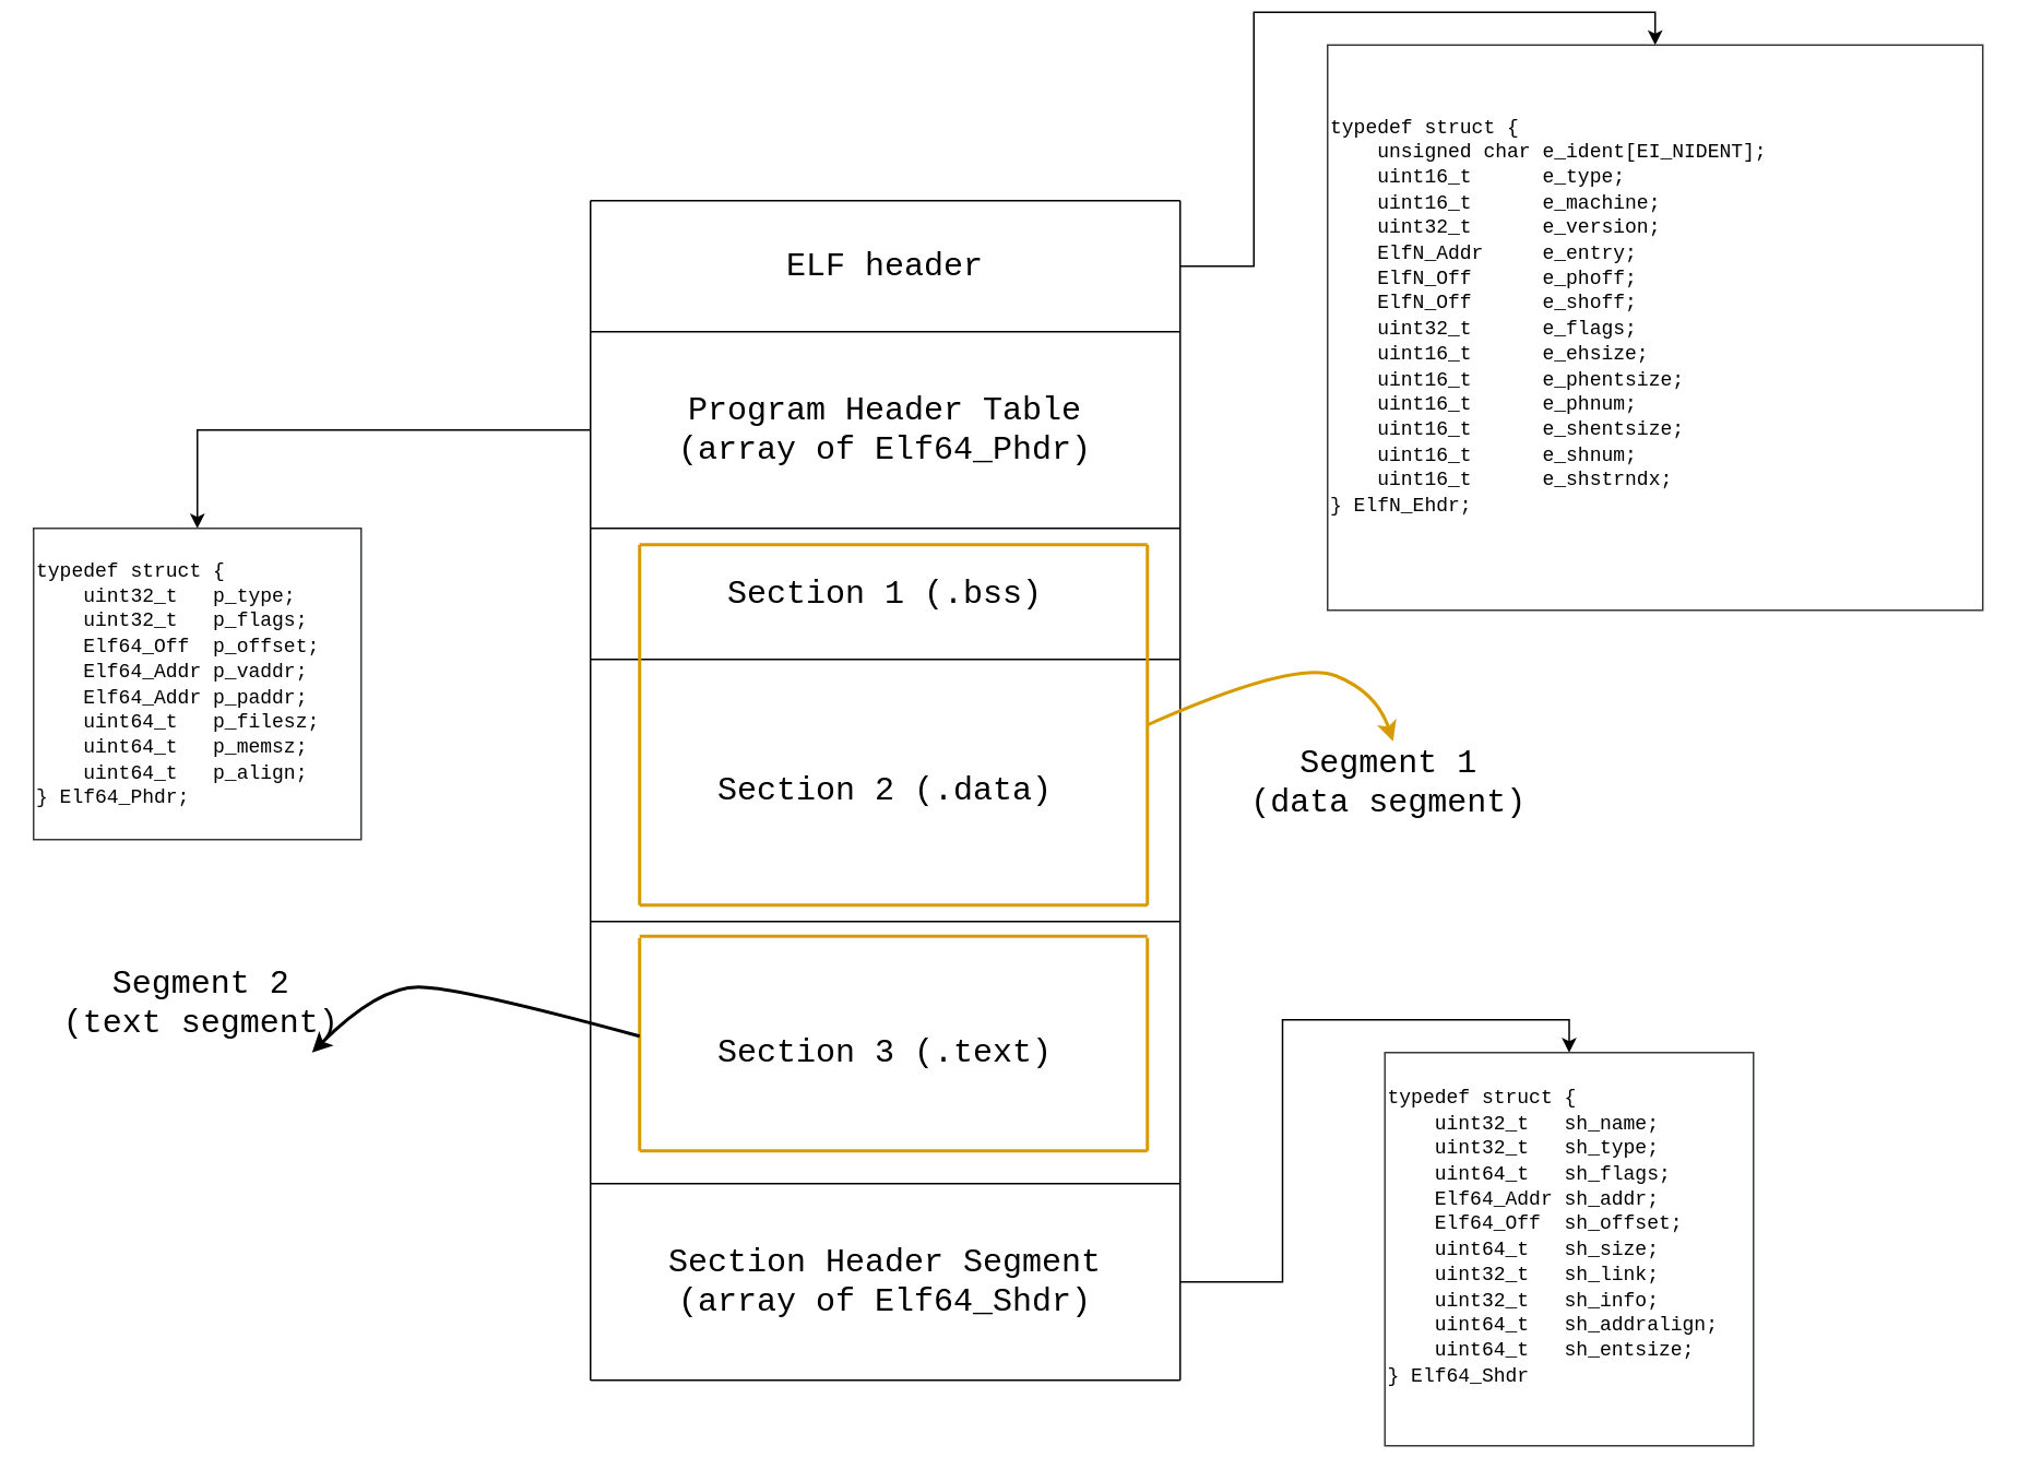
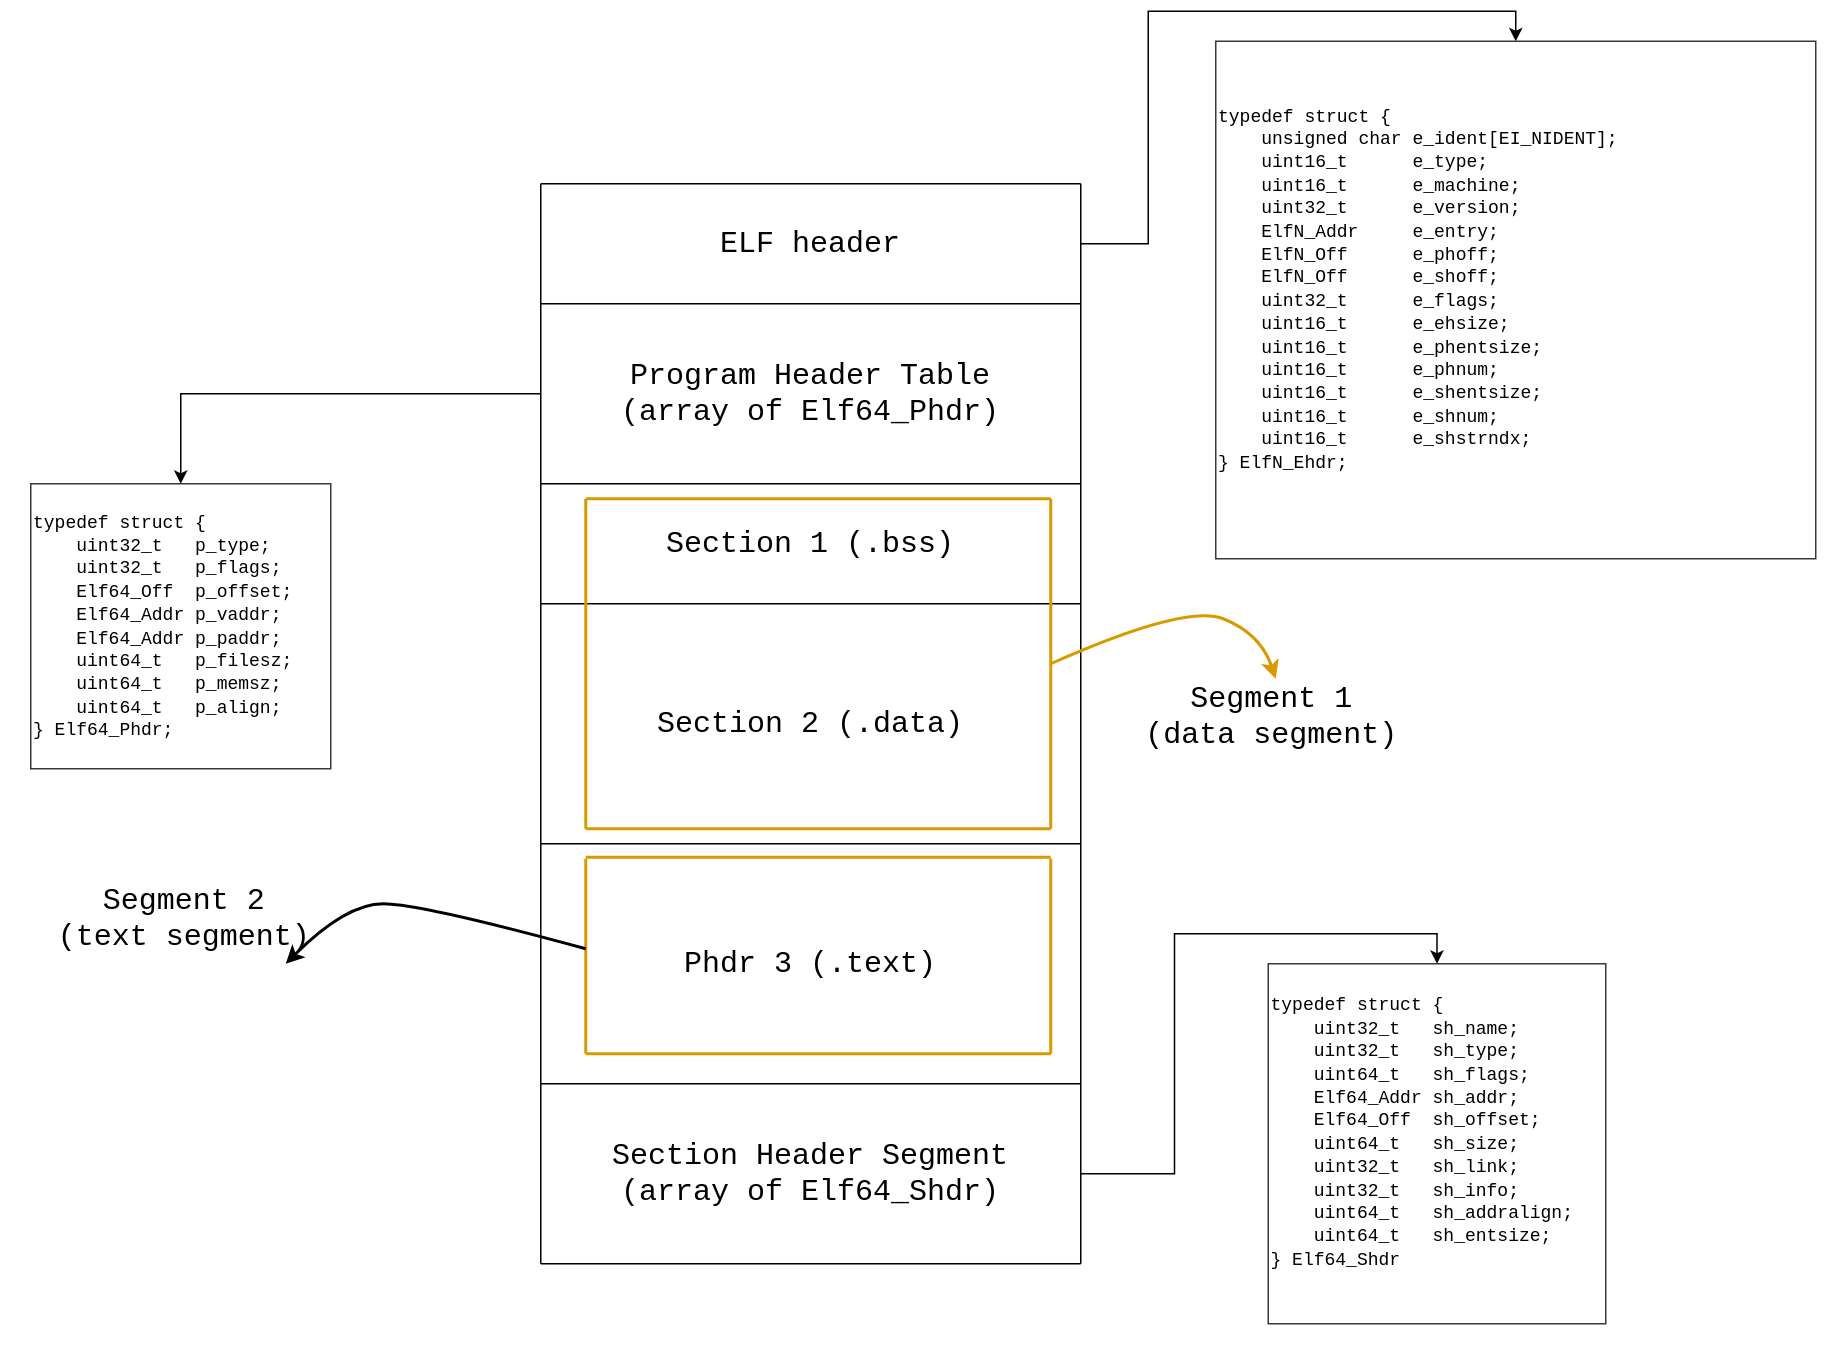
  <mxCell id="0" />
  <mxCell id="1" parent="0" />
  <mxCell id="2" value="" style="endArrow=none;html=1;rounded=0;" parent="1" edge="1"><mxGeometry width="50" height="50" relative="1" as="geometry"><mxPoint x="360" y="115" as="sourcePoint" /><mxPoint x="360" y="835" as="targetPoint" /></mxGeometry></mxCell>
  <mxCell id="3" value="" style="endArrow=none;html=1;rounded=0;" parent="1" edge="1"><mxGeometry width="50" height="50" relative="1" as="geometry"><mxPoint x="360" y="115" as="sourcePoint" /><mxPoint x="720" y="115" as="targetPoint" /></mxGeometry></mxCell>
  <mxCell id="4" value="" style="endArrow=none;html=1;rounded=0;" parent="1" edge="1"><mxGeometry width="50" height="50" relative="1" as="geometry"><mxPoint x="720" y="115" as="sourcePoint" /><mxPoint x="720" y="835" as="targetPoint" /></mxGeometry></mxCell>
  <mxCell id="5" value="" style="endArrow=none;html=1;rounded=0;" parent="1" edge="1"><mxGeometry width="50" height="50" relative="1" as="geometry"><mxPoint x="360" y="835" as="sourcePoint" /><mxPoint x="720" y="835" as="targetPoint" /></mxGeometry></mxCell>
  <mxCell id="6" value="" style="endArrow=none;html=1;rounded=0;" parent="1" edge="1"><mxGeometry width="50" height="50" relative="1" as="geometry"><mxPoint x="360" y="195" as="sourcePoint" /><mxPoint x="720" y="195" as="targetPoint" /></mxGeometry></mxCell>
  <mxCell id="7" style="edgeStyle=orthogonalEdgeStyle;rounded=0;orthogonalLoop=1;jettySize=auto;html=1;exitX=1;exitY=0.5;exitDx=0;exitDy=0;entryX=0.5;entryY=0;entryDx=0;entryDy=0;" parent="1" source="8" target="17" edge="1"><mxGeometry relative="1" as="geometry" /></mxCell>
  <mxCell id="8" value="&lt;font style=&quot;font-size: 20px;&quot; face=&quot;Courier New&quot;&gt;ELF header&lt;/font&gt;" style="text;html=1;align=center;verticalAlign=middle;whiteSpace=wrap;rounded=0;" parent="1" vertex="1"><mxGeometry x="360" y="115" width="360" height="80" as="geometry" /></mxCell>
  <mxCell id="9" value="" style="endArrow=none;html=1;rounded=0;" parent="1" edge="1"><mxGeometry width="50" height="50" relative="1" as="geometry"><mxPoint x="360" y="715" as="sourcePoint" /><mxPoint x="720" y="715" as="targetPoint" /></mxGeometry></mxCell>
  <mxCell id="10" value="" style="endArrow=none;html=1;rounded=0;" parent="1" edge="1"><mxGeometry width="50" height="50" relative="1" as="geometry"><mxPoint x="720" y="395" as="sourcePoint" /><mxPoint x="360" y="395" as="targetPoint" /></mxGeometry></mxCell>
  <mxCell id="11" value="" style="endArrow=none;html=1;rounded=0;" parent="1" edge="1"><mxGeometry width="50" height="50" relative="1" as="geometry"><mxPoint x="360" y="555" as="sourcePoint" /><mxPoint x="720" y="555" as="targetPoint" /></mxGeometry></mxCell>
  <mxCell id="12" value="&lt;font face=&quot;Courier New&quot; style=&quot;font-size: 20px;&quot;&gt;Section 1 (.bss)&lt;/font&gt;" style="text;html=1;align=center;verticalAlign=middle;whiteSpace=wrap;rounded=0;" parent="1" vertex="1"><mxGeometry x="360" y="315" width="360" height="80" as="geometry" /></mxCell>
  <mxCell id="13" value="&lt;font face=&quot;Courier New&quot; style=&quot;font-size: 20px;&quot;&gt;Section 2 (.data)&lt;/font&gt;" style="text;html=1;align=center;verticalAlign=middle;whiteSpace=wrap;rounded=0;" parent="1" vertex="1"><mxGeometry x="360" y="395" width="360" height="160" as="geometry" /></mxCell>
- <mxCell id="14" value="&lt;font face=&quot;Courier New&quot; style=&quot;font-size: 20px;&quot;&gt;Section 3 (.text)&lt;/font&gt;" style="text;html=1;align=center;verticalAlign=middle;whiteSpace=wrap;rounded=0;" parent="1" vertex="1"><mxGeometry x="360" y="555" width="360" height="160" as="geometry" /></mxCell>
+ <mxCell id="14" value="&lt;font face=&quot;Courier New&quot; style=&quot;font-size: 20px;&quot;&gt;Phdr 3 (.text)&lt;/font&gt;" style="text;html=1;align=center;verticalAlign=middle;whiteSpace=wrap;rounded=0;" parent="1" vertex="1"><mxGeometry x="360" y="555" width="360" height="160" as="geometry" /></mxCell>
  <mxCell id="15" style="edgeStyle=orthogonalEdgeStyle;rounded=0;orthogonalLoop=1;jettySize=auto;html=1;exitX=1;exitY=0.5;exitDx=0;exitDy=0;entryX=0.5;entryY=0;entryDx=0;entryDy=0;" parent="1" source="16" target="18" edge="1"><mxGeometry relative="1" as="geometry" /></mxCell>
  <mxCell id="16" value="&lt;div&gt;&lt;font face=&quot;Courier New&quot; style=&quot;font-size: 20px;&quot;&gt;Section Header Segment&lt;/font&gt;&lt;/div&gt;&lt;div&gt;&lt;font face=&quot;Courier New&quot; style=&quot;font-size: 20px;&quot;&gt;(array of Elf64_Shdr)&lt;/font&gt;&lt;/div&gt;" style="text;html=1;align=center;verticalAlign=middle;whiteSpace=wrap;rounded=0;" parent="1" vertex="1"><mxGeometry x="360" y="715" width="360" height="120" as="geometry" /></mxCell>
  <mxCell id="17" value="&lt;div align=&quot;left&quot;&gt;&lt;font face=&quot;Courier New&quot;&gt;typedef struct {&lt;br&gt;&amp;nbsp; &amp;nbsp; unsigned char e_ident[EI_NIDENT];&lt;br&gt;&amp;nbsp; &amp;nbsp; uint16_t&amp;nbsp; &amp;nbsp; &amp;nbsp; e_type;&lt;br&gt;&amp;nbsp; &amp;nbsp; uint16_t&amp;nbsp; &amp;nbsp; &amp;nbsp; e_machine;&lt;br&gt;&amp;nbsp; &amp;nbsp; uint32_t&amp;nbsp; &amp;nbsp; &amp;nbsp; e_version;&lt;br&gt;&amp;nbsp; &amp;nbsp; ElfN_Addr&amp;nbsp; &amp;nbsp; &amp;nbsp;e_entry;&lt;br&gt;&amp;nbsp; &amp;nbsp; ElfN_Off&amp;nbsp; &amp;nbsp; &amp;nbsp; e_phoff;&lt;br&gt;&amp;nbsp; &amp;nbsp; ElfN_Off&amp;nbsp; &amp;nbsp; &amp;nbsp; e_shoff;&lt;br&gt;&amp;nbsp; &amp;nbsp; uint32_t&amp;nbsp; &amp;nbsp; &amp;nbsp; e_flags;&lt;br&gt;&amp;nbsp; &amp;nbsp; uint16_t&amp;nbsp; &amp;nbsp; &amp;nbsp; e_ehsize;&lt;br&gt;&amp;nbsp; &amp;nbsp; uint16_t&amp;nbsp; &amp;nbsp; &amp;nbsp; e_phentsize;&lt;br&gt;&amp;nbsp; &amp;nbsp; uint16_t&amp;nbsp; &amp;nbsp; &amp;nbsp; e_phnum;&lt;br&gt;&amp;nbsp; &amp;nbsp; uint16_t&amp;nbsp; &amp;nbsp; &amp;nbsp; e_shentsize;&lt;br&gt;&amp;nbsp; &amp;nbsp; uint16_t&amp;nbsp; &amp;nbsp; &amp;nbsp; e_shnum;&lt;br&gt;&amp;nbsp; &amp;nbsp; uint16_t&amp;nbsp; &amp;nbsp; &amp;nbsp; e_shstrndx;&lt;br&gt;} ElfN_Ehdr;&lt;/font&gt;&lt;/div&gt;&lt;div align=&quot;left&quot;&gt;&lt;font face=&quot;Courier New&quot;&gt;&lt;br&gt;&lt;/font&gt;&lt;/div&gt;" style="text;html=1;align=left;verticalAlign=middle;whiteSpace=wrap;rounded=0;fillColor=none;strokeColor=#36393d;fillStyle=zigzag-line;" parent="1" vertex="1"><mxGeometry x="810" y="20" width="400" height="345" as="geometry" /></mxCell>
  <mxCell id="18" value="&lt;div align=&quot;left&quot;&gt;&lt;font face=&quot;Courier New&quot;&gt;typedef struct {&lt;br&gt;&amp;nbsp; &amp;nbsp; uint32_t&amp;nbsp; &amp;nbsp;sh_name;&amp;nbsp;&lt;br&gt;&amp;nbsp; &amp;nbsp; uint32_t&amp;nbsp; &amp;nbsp;sh_type;&lt;br&gt;&amp;nbsp; &amp;nbsp; uint64_t&amp;nbsp; &amp;nbsp;sh_flags;&lt;br&gt;&amp;nbsp; &amp;nbsp; Elf64_Addr sh_addr;&lt;br&gt;&amp;nbsp; &amp;nbsp; Elf64_Off&amp;nbsp; sh_offset;&lt;br&gt;&amp;nbsp; &amp;nbsp; uint64_t&amp;nbsp; &amp;nbsp;sh_size;&lt;br&gt;&amp;nbsp; &amp;nbsp; uint32_t&amp;nbsp; &amp;nbsp;sh_link;&lt;br&gt;&amp;nbsp; &amp;nbsp; uint32_t&amp;nbsp; &amp;nbsp;sh_info;&lt;br&gt;&amp;nbsp; &amp;nbsp; uint64_t&amp;nbsp; &amp;nbsp;sh_addralign;&lt;br&gt;&amp;nbsp; &amp;nbsp; uint64_t&amp;nbsp; &amp;nbsp;sh_entsize;&lt;br&gt;} Elf64_Shdr&lt;/font&gt;&lt;/div&gt;&lt;div align=&quot;left&quot;&gt;&lt;font face=&quot;Courier New&quot;&gt;&lt;br&gt;&lt;/font&gt;&lt;/div&gt;" style="text;html=1;align=left;verticalAlign=middle;whiteSpace=wrap;rounded=0;fillColor=none;strokeColor=#36393d;fillStyle=zigzag-line;" parent="1" vertex="1"><mxGeometry x="845" y="635" width="225" height="240" as="geometry" /></mxCell>
  <mxCell id="19" value="" style="endArrow=none;html=1;rounded=0;entryX=1;entryY=0;entryDx=0;entryDy=0;" parent="1" target="12" edge="1"><mxGeometry width="50" height="50" relative="1" as="geometry"><mxPoint x="360" y="315" as="sourcePoint" /><mxPoint x="410" y="265" as="targetPoint" /></mxGeometry></mxCell>
  <mxCell id="20" style="edgeStyle=orthogonalEdgeStyle;rounded=0;orthogonalLoop=1;jettySize=auto;html=1;exitX=0;exitY=0.5;exitDx=0;exitDy=0;entryX=0.5;entryY=0;entryDx=0;entryDy=0;" parent="1" source="21" target="22" edge="1"><mxGeometry relative="1" as="geometry" /></mxCell>
  <mxCell id="21" value="&lt;div&gt;&lt;font face=&quot;Courier New&quot; style=&quot;font-size: 20px;&quot;&gt;Program Header Table&lt;/font&gt;&lt;/div&gt;&lt;div&gt;&lt;font face=&quot;Courier New&quot; style=&quot;font-size: 20px;&quot;&gt;(array of Elf64_Phdr)&lt;/font&gt;&lt;/div&gt;" style="text;html=1;align=center;verticalAlign=middle;whiteSpace=wrap;rounded=0;" parent="1" vertex="1"><mxGeometry x="360" y="195" width="360" height="120" as="geometry" /></mxCell>
  <mxCell id="22" value="&lt;font face=&quot;Courier New&quot;&gt;typedef struct {&lt;br&gt;&amp;nbsp; &amp;nbsp; uint32_t&amp;nbsp; &amp;nbsp;p_type;&lt;br&gt;&amp;nbsp; &amp;nbsp; uint32_t&amp;nbsp; &amp;nbsp;p_flags;&lt;br&gt;&amp;nbsp; &amp;nbsp; Elf64_Off&amp;nbsp; p_offset;&lt;br&gt;&amp;nbsp; &amp;nbsp; Elf64_Addr p_vaddr;&lt;br&gt;&amp;nbsp; &amp;nbsp; Elf64_Addr p_paddr;&lt;br&gt;&amp;nbsp; &amp;nbsp; uint64_t&amp;nbsp; &amp;nbsp;p_filesz;&lt;br&gt;&amp;nbsp; &amp;nbsp; uint64_t&amp;nbsp; &amp;nbsp;p_memsz;&lt;br&gt;&amp;nbsp; &amp;nbsp; uint64_t&amp;nbsp; &amp;nbsp;p_align;&lt;br&gt;} Elf64_Phdr;&lt;/font&gt;" style="text;html=1;align=left;verticalAlign=middle;whiteSpace=wrap;rounded=0;fillColor=none;strokeColor=#36393d;fillStyle=zigzag-line;" parent="1" vertex="1"><mxGeometry x="20" y="315" width="200" height="190" as="geometry" /></mxCell>
  <mxCell id="23" value="" style="endArrow=none;html=1;rounded=0;fillColor=#ffcd28;gradientColor=#ffa500;strokeColor=light-dark(#D79B00,#CCCC00);strokeWidth=2;" parent="1" edge="1"><mxGeometry width="50" height="50" relative="1" as="geometry"><mxPoint x="390" y="325" as="sourcePoint" /><mxPoint x="700" y="325" as="targetPoint" /></mxGeometry></mxCell>
  <mxCell id="24" value="" style="endArrow=none;html=1;rounded=0;fillColor=#ffcd28;gradientColor=#ffa500;strokeColor=light-dark(#D79B00,#CCCC00);strokeWidth=2;" parent="1" edge="1"><mxGeometry width="50" height="50" relative="1" as="geometry"><mxPoint x="700" y="325" as="sourcePoint" /><mxPoint x="700" y="545" as="targetPoint" /></mxGeometry></mxCell>
  <mxCell id="25" value="" style="endArrow=none;html=1;rounded=0;fillColor=#ffcd28;gradientColor=#ffa500;strokeColor=light-dark(#D79B00,#CCCC00);strokeWidth=2;" parent="1" edge="1"><mxGeometry width="50" height="50" relative="1" as="geometry"><mxPoint x="390" y="545" as="sourcePoint" /><mxPoint x="700" y="545" as="targetPoint" /></mxGeometry></mxCell>
  <mxCell id="26" value="" style="endArrow=none;html=1;rounded=0;fillColor=#ffcd28;gradientColor=#ffa500;strokeColor=light-dark(#D79B00,#CCCC00);strokeWidth=2;" parent="1" edge="1"><mxGeometry width="50" height="50" relative="1" as="geometry"><mxPoint x="390" y="325" as="sourcePoint" /><mxPoint x="390" y="545" as="targetPoint" /></mxGeometry></mxCell>
  <mxCell id="27" value="" style="endArrow=none;html=1;rounded=0;fillColor=#ffcd28;gradientColor=#ffa500;strokeColor=light-dark(#D79B00,#CCCC00);strokeWidth=2;" parent="1" edge="1"><mxGeometry width="50" height="50" relative="1" as="geometry"><mxPoint x="390" y="564" as="sourcePoint" /><mxPoint x="700" y="564" as="targetPoint" /></mxGeometry></mxCell>
  <mxCell id="28" value="" style="endArrow=none;html=1;rounded=0;fillColor=#ffcd28;gradientColor=#ffa500;strokeColor=light-dark(#D79B00,#CCCC00);strokeWidth=2;" parent="1" edge="1"><mxGeometry width="50" height="50" relative="1" as="geometry"><mxPoint x="700" y="565" as="sourcePoint" /><mxPoint x="700" y="695" as="targetPoint" /></mxGeometry></mxCell>
  <mxCell id="29" value="" style="endArrow=none;html=1;rounded=0;fillColor=#ffcd28;gradientColor=#ffa500;strokeColor=light-dark(#D79B00,#CCCC00);strokeWidth=2;" parent="1" edge="1"><mxGeometry width="50" height="50" relative="1" as="geometry"><mxPoint x="390" y="695" as="sourcePoint" /><mxPoint x="700" y="695" as="targetPoint" /></mxGeometry></mxCell>
  <mxCell id="30" value="" style="endArrow=none;html=1;rounded=0;fillColor=#ffcd28;gradientColor=#ffa500;strokeColor=light-dark(#D79B00,#CCCC00);strokeWidth=2;" parent="1" edge="1"><mxGeometry width="50" height="50" relative="1" as="geometry"><mxPoint x="390" y="565" as="sourcePoint" /><mxPoint x="390" y="695" as="targetPoint" /></mxGeometry></mxCell>
  <mxCell id="31" value="" style="curved=1;endArrow=classic;html=1;rounded=0;fillColor=#ffcd28;gradientColor=#ffa500;strokeColor=light-dark(#D79B00,#CCCC00);strokeWidth=2;" parent="1" edge="1"><mxGeometry width="50" height="50" relative="1" as="geometry"><mxPoint x="700" y="435" as="sourcePoint" /><mxPoint x="850" y="445" as="targetPoint" /><Array as="points"><mxPoint x="790" y="395" /><mxPoint x="840" y="415" /></Array></mxGeometry></mxCell>
  <mxCell id="32" value="&lt;font face=&quot;Courier New&quot; style=&quot;font-size: 20px; color: light-dark(rgb(0, 0, 0), rgb(204, 204, 0));&quot;&gt;Segment 1 (data segment)&lt;/font&gt;" style="text;html=1;align=center;verticalAlign=middle;whiteSpace=wrap;rounded=0;" parent="1" vertex="1"><mxGeometry x="760" y="455" width="175" height="30" as="geometry" /></mxCell>
  <mxCell id="33" value="&lt;font face=&quot;Courier New&quot; style=&quot;font-size: 20px; color: light-dark(rgb(0, 0, 0), rgb(204, 204, 0));&quot;&gt;Segment 2 (text segment)&lt;/font&gt;" style="text;html=1;align=center;verticalAlign=middle;whiteSpace=wrap;rounded=0;" parent="1" vertex="1"><mxGeometry x="35" y="590" width="175" height="30" as="geometry" /></mxCell>
  <mxCell id="34" value="" style="curved=1;endArrow=classic;html=1;rounded=0;strokeColor=light-dark(#000000,#CCCC00);strokeWidth=2;" parent="1" edge="1"><mxGeometry width="50" height="50" relative="1" as="geometry"><mxPoint x="390" y="625" as="sourcePoint" /><mxPoint x="190" y="635" as="targetPoint" /><Array as="points"><mxPoint x="280" y="595" /><mxPoint x="230" y="595" /></Array></mxGeometry></mxCell>
